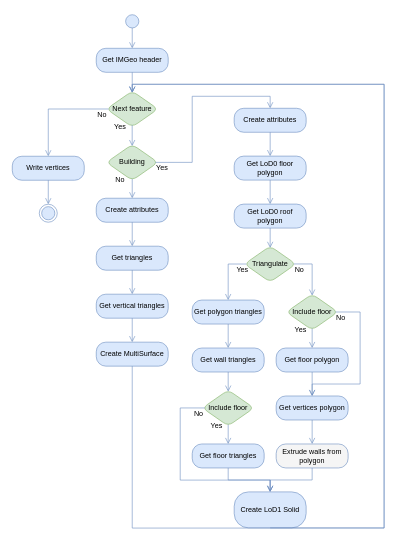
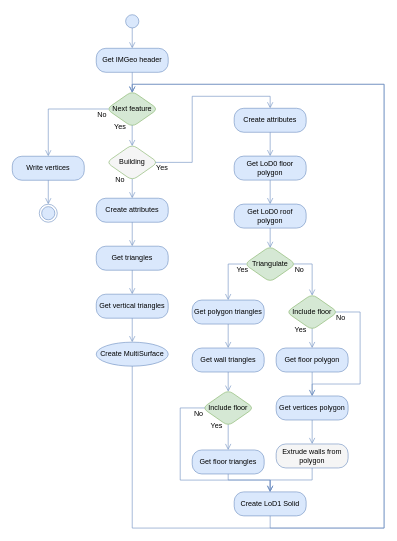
  <mxCell id="0" />
  <mxCell id="1" parent="0" />
  <mxCell id="2" value="Next feature" style="rhombus;whiteSpace=wrap;html=1;fillColor=#d5e8d4;strokeColor=#82b366;rounded=1;shadow=0;strokeWidth=1;perimeterSpacing=0;" vertex="1" parent="1"><mxGeometry x="177" y="151.25" width="86" height="60" as="geometry" /></mxCell>
  <mxCell id="3" value="No" style="text;html=1;strokeColor=none;fillColor=none;align=center;verticalAlign=middle;whiteSpace=wrap;rounded=0;" vertex="1" parent="1"><mxGeometry x="149.71" y="181.25" width="40" height="20" as="geometry" /></mxCell>
  <mxCell id="4" value="Yes" style="text;html=1;strokeColor=none;fillColor=none;align=center;verticalAlign=middle;whiteSpace=wrap;rounded=0;" vertex="1" parent="1"><mxGeometry x="179.52" y="201.25" width="40" height="20" as="geometry" /></mxCell>
  <mxCell id="5" value="Create attributes" style="rounded=1;whiteSpace=wrap;html=1;arcSize=40;fillColor=#dae8fc;strokeColor=#6c8ebf;shadow=0;" vertex="1" parent="1"><mxGeometry x="160" y="330" width="120" height="40" as="geometry" /></mxCell>
  <mxCell id="6" value="" style="edgeStyle=orthogonalEdgeStyle;html=1;verticalAlign=bottom;endArrow=open;endSize=8;strokeColor=#6c8ebf;fillColor=#dae8fc;shadow=0;rounded=0;entryX=0.5;entryY=0;entryDx=0;entryDy=0;exitX=0.5;exitY=1;exitDx=0;exitDy=0;" edge="1" parent="1" source="5" target="32"><mxGeometry relative="1" as="geometry"><mxPoint x="214.65" y="407" as="targetPoint" /><mxPoint x="214.65" y="367" as="sourcePoint" /><Array as="points" /></mxGeometry></mxCell>
  <mxCell id="7" value="" style="edgeStyle=orthogonalEdgeStyle;html=1;verticalAlign=bottom;endArrow=open;endSize=8;strokeColor=#6c8ebf;fillColor=#dae8fc;shadow=0;rounded=0;entryX=0.5;entryY=0;entryDx=0;entryDy=0;exitX=0.5;exitY=0.954;exitDx=0;exitDy=0;exitPerimeter=0;" edge="1" parent="1" source="13" target="5"><mxGeometry relative="1" as="geometry"><mxPoint x="214.65" y="327.23" as="targetPoint" /><mxPoint x="224.65" y="296.23" as="sourcePoint" /><Array as="points" /></mxGeometry></mxCell>
  <mxCell id="8" value="" style="edgeStyle=orthogonalEdgeStyle;html=1;verticalAlign=bottom;endArrow=open;endSize=8;strokeColor=#6c8ebf;fillColor=#dae8fc;shadow=0;exitX=0.5;exitY=0.861;exitDx=0;exitDy=0;rounded=0;exitPerimeter=0;entryX=0.5;entryY=0;entryDx=0;entryDy=0;" edge="1" parent="1" source="40" target="9"><mxGeometry relative="1" as="geometry"><mxPoint x="214.857" y="82.491" as="targetPoint" /><mxPoint x="220" y="47.6" as="sourcePoint" /></mxGeometry></mxCell>
  <mxCell id="9" value="Get IMGeo header" style="rounded=1;whiteSpace=wrap;html=1;arcSize=40;fillColor=#dae8fc;strokeColor=#6c8ebf;shadow=0;" vertex="1" parent="1"><mxGeometry x="160" y="80" width="120" height="40" as="geometry" /></mxCell>
  <mxCell id="10" value="" style="edgeStyle=orthogonalEdgeStyle;html=1;verticalAlign=bottom;endArrow=open;endSize=8;strokeColor=#6c8ebf;fillColor=#dae8fc;shadow=0;rounded=0;exitX=0.5;exitY=1;exitDx=0;exitDy=0;entryX=0.5;entryY=0.049;entryDx=0;entryDy=0;entryPerimeter=0;" edge="1" parent="1" source="9" target="2"><mxGeometry relative="1" as="geometry"><mxPoint x="214.65" y="154.02" as="targetPoint" /><mxPoint x="214.65" y="91.5" as="sourcePoint" /><Array as="points" /></mxGeometry></mxCell>
  <mxCell id="11" value="" style="edgeStyle=orthogonalEdgeStyle;html=1;verticalAlign=bottom;endArrow=open;endSize=8;strokeColor=#6c8ebf;fillColor=#dae8fc;shadow=0;rounded=0;exitX=0.042;exitY=0.499;exitDx=0;exitDy=0;exitPerimeter=0;entryX=0.5;entryY=0;entryDx=0;entryDy=0;" edge="1" parent="1" source="2" target="12"><mxGeometry relative="1" as="geometry"><mxPoint x="224.65" y="761.25" as="targetPoint" /><mxPoint x="254.038" y="262.25" as="sourcePoint" /><Array as="points"><mxPoint x="80" y="181" /></Array></mxGeometry></mxCell>
  <mxCell id="12" value="Write vertices" style="rounded=1;whiteSpace=wrap;html=1;arcSize=40;fillColor=#dae8fc;strokeColor=#6c8ebf;shadow=0;" vertex="1" parent="1"><mxGeometry x="20" y="260" width="120" height="40" as="geometry" /></mxCell>
- <mxCell id="13" value="Building" style="rhombus;whiteSpace=wrap;html=1;fillColor=#d5e8d4;strokeColor=#82b366;rounded=1;shadow=0;strokeWidth=1;perimeterSpacing=0;" vertex="1" parent="1"><mxGeometry x="177" y="240.23" width="86" height="60" as="geometry" /></mxCell>
+ <mxCell id="13" value="Building" style="rhombus;whiteSpace=wrap;html=1;fillColor=#f5f5f5;strokeColor=#82b366;rounded=1;shadow=0;strokeWidth=1;perimeterSpacing=0;" vertex="1" parent="1"><mxGeometry x="177" y="240.23" width="86" height="60" as="geometry" /></mxCell>
  <mxCell id="14" value="No" style="text;html=1;strokeColor=none;fillColor=none;align=center;verticalAlign=middle;whiteSpace=wrap;rounded=0;" vertex="1" parent="1"><mxGeometry x="179.67" y="289.23" width="40" height="20" as="geometry" /></mxCell>
  <mxCell id="15" value="Yes" style="text;html=1;strokeColor=none;fillColor=none;align=center;verticalAlign=middle;whiteSpace=wrap;rounded=0;" vertex="1" parent="1"><mxGeometry x="249.65" y="270.23" width="40" height="20" as="geometry" /></mxCell>
  <mxCell id="16" value="" style="edgeStyle=orthogonalEdgeStyle;html=1;verticalAlign=bottom;endArrow=open;endSize=8;strokeColor=#6c8ebf;fillColor=#dae8fc;shadow=0;rounded=0;entryX=0.5;entryY=0;entryDx=0;entryDy=0;exitX=0.5;exitY=0.952;exitDx=0;exitDy=0;exitPerimeter=0;" edge="1" parent="1" source="17" target="20"><mxGeometry relative="1" as="geometry"><mxPoint x="384.71" y="910.77" as="targetPoint" /><mxPoint x="384.796" y="799.55" as="sourcePoint" /><Array as="points" /></mxGeometry></mxCell>
  <mxCell id="17" value="Include floor" style="rhombus;whiteSpace=wrap;html=1;fillColor=#d5e8d4;strokeColor=#82b366;rounded=1;shadow=0;strokeWidth=1;perimeterSpacing=0;" vertex="1" parent="1"><mxGeometry x="337" y="649.77" width="86" height="60" as="geometry" /></mxCell>
  <mxCell id="18" value="No" style="text;html=1;strokeColor=none;fillColor=none;align=center;verticalAlign=middle;whiteSpace=wrap;rounded=0;" vertex="1" parent="1"><mxGeometry x="311" y="679.77" width="40" height="20" as="geometry" /></mxCell>
  <mxCell id="19" value="Yes" style="text;html=1;strokeColor=none;fillColor=none;align=center;verticalAlign=middle;whiteSpace=wrap;rounded=0;" vertex="1" parent="1"><mxGeometry x="340.71" y="699.77" width="40" height="20" as="geometry" /></mxCell>
- <mxCell id="20" value="Get floor triangles" style="rounded=1;whiteSpace=wrap;html=1;arcSize=40;fillColor=#dae8fc;strokeColor=#6c8ebf;shadow=0;" vertex="1" parent="1"><mxGeometry x="320" y="739.77" width="120" height="40" as="geometry" /></mxCell>
+ <mxCell id="20" value="Get floor triangles" style="rounded=1;whiteSpace=wrap;html=1;arcSize=40;fillColor=#dae8fc;strokeColor=#6c8ebf;shadow=0;" vertex="1" parent="1"><mxGeometry x="320" y="749.77" width="120" height="40" as="geometry" /></mxCell>
  <mxCell id="21" value="" style="edgeStyle=orthogonalEdgeStyle;html=1;verticalAlign=bottom;endArrow=open;endSize=8;strokeColor=#6c8ebf;fillColor=#dae8fc;shadow=0;rounded=0;exitX=0.5;exitY=1;exitDx=0;exitDy=0;entryX=0.5;entryY=0;entryDx=0;entryDy=0;" edge="1" parent="1" source="20" target="27"><mxGeometry relative="1" as="geometry"><mxPoint x="294.71" y="89.77" as="targetPoint" /><mxPoint x="384.71" y="549.77" as="sourcePoint" /><Array as="points"><mxPoint x="380" y="799.77" /><mxPoint x="450" y="799.77" /></Array></mxGeometry></mxCell>
  <mxCell id="22" value="" style="edgeStyle=orthogonalEdgeStyle;html=1;verticalAlign=bottom;endArrow=open;endSize=8;strokeColor=#6c8ebf;fillColor=#dae8fc;shadow=0;rounded=0;exitX=0.95;exitY=0.5;exitDx=0;exitDy=0;exitPerimeter=0;entryX=0.5;entryY=0;entryDx=0;entryDy=0;" edge="1" parent="1" source="13" target="30"><mxGeometry relative="1" as="geometry"><mxPoint x="374.71" y="240" as="targetPoint" /><mxPoint x="274.65" y="370.25" as="sourcePoint" /><Array as="points"><mxPoint x="320" y="270" /><mxPoint x="320" y="160" /><mxPoint x="450" y="160" /></Array></mxGeometry></mxCell>
  <mxCell id="23" value="Get polygon triangles" style="rounded=1;whiteSpace=wrap;html=1;arcSize=40;fillColor=#dae8fc;strokeColor=#6c8ebf;shadow=0;" vertex="1" parent="1"><mxGeometry x="320" y="499.77" width="120" height="40" as="geometry" /></mxCell>
  <mxCell id="24" value="" style="edgeStyle=orthogonalEdgeStyle;html=1;verticalAlign=bottom;endArrow=open;endSize=8;strokeColor=#6c8ebf;fillColor=#dae8fc;shadow=0;rounded=0;entryX=0.5;entryY=0;entryDx=0;entryDy=0;exitX=0.5;exitY=1;exitDx=0;exitDy=0;" edge="1" parent="1" source="23" target="25"><mxGeometry relative="1" as="geometry"><mxPoint x="384.71" y="579.77" as="targetPoint" /><mxPoint x="384.71" y="539.77" as="sourcePoint" /><Array as="points" /></mxGeometry></mxCell>
  <mxCell id="25" value="Get wall triangles" style="rounded=1;whiteSpace=wrap;html=1;arcSize=40;fillColor=#dae8fc;strokeColor=#6c8ebf;shadow=0;" vertex="1" parent="1"><mxGeometry x="320" y="579.77" width="120" height="40" as="geometry" /></mxCell>
  <mxCell id="26" value="" style="edgeStyle=orthogonalEdgeStyle;html=1;verticalAlign=bottom;endArrow=open;endSize=8;strokeColor=#6c8ebf;fillColor=#dae8fc;shadow=0;rounded=0;entryX=0.501;entryY=0.045;entryDx=0;entryDy=0;exitX=0.5;exitY=1;exitDx=0;exitDy=0;entryPerimeter=0;" edge="1" parent="1" source="25" target="17"><mxGeometry relative="1" as="geometry"><mxPoint x="380" y="662.77" as="targetPoint" /><mxPoint x="384.71" y="619.77" as="sourcePoint" /><Array as="points" /></mxGeometry></mxCell>
- <mxCell id="27" value="Create LoD1 Solid" style="rounded=1;whiteSpace=wrap;html=1;arcSize=40;fillColor=#dae8fc;strokeColor=#6c8ebf;shadow=0;" vertex="1" parent="1"><mxGeometry x="390" y="819.67" width="120" height="60" as="geometry" /></mxCell>
+ <mxCell id="27" value="Create LoD1 Solid" style="rounded=1;whiteSpace=wrap;html=1;arcSize=40;fillColor=#dae8fc;strokeColor=#6c8ebf;shadow=0;" vertex="1" parent="1"><mxGeometry x="390" y="819.67" width="120" height="40" as="geometry" /></mxCell>
  <mxCell id="28" value="" style="edgeStyle=orthogonalEdgeStyle;html=1;verticalAlign=bottom;endArrow=open;endSize=8;strokeColor=#6c8ebf;fillColor=#dae8fc;shadow=0;rounded=0;exitX=0.5;exitY=1;exitDx=0;exitDy=0;entryX=0.5;entryY=0.046;entryDx=0;entryDy=0;entryPerimeter=0;" edge="1" parent="1" source="27" target="2"><mxGeometry relative="1" as="geometry"><mxPoint x="260" y="150" as="targetPoint" /><mxPoint x="374.71" y="856.75" as="sourcePoint" /><Array as="points"><mxPoint x="450" y="880" /><mxPoint x="640" y="880" /><mxPoint x="640" y="140" /><mxPoint x="220" y="140" /></Array></mxGeometry></mxCell>
  <mxCell id="29" value="" style="edgeStyle=orthogonalEdgeStyle;html=1;verticalAlign=bottom;endArrow=open;endSize=8;strokeColor=#6c8ebf;fillColor=#dae8fc;shadow=0;rounded=0;entryX=0.499;entryY=0.046;entryDx=0;entryDy=0;exitX=0.499;exitY=0.951;exitDx=0;exitDy=0;exitPerimeter=0;entryPerimeter=0;" edge="1" parent="1" source="2" target="13"><mxGeometry relative="1" as="geometry"><mxPoint x="-120.41" y="451.5" as="targetPoint" /><mxPoint x="224.65" y="211.25" as="sourcePoint" /></mxGeometry></mxCell>
  <mxCell id="30" value="Create attributes" style="rounded=1;whiteSpace=wrap;html=1;arcSize=40;fillColor=#dae8fc;strokeColor=#6c8ebf;shadow=0;" vertex="1" parent="1"><mxGeometry x="390" y="180" width="120" height="40" as="geometry" /></mxCell>
  <mxCell id="31" value="" style="edgeStyle=orthogonalEdgeStyle;html=1;verticalAlign=bottom;endArrow=open;endSize=8;strokeColor=#6c8ebf;fillColor=#dae8fc;shadow=0;exitX=0.5;exitY=1;exitDx=0;exitDy=0;rounded=0;entryX=0.5;entryY=0;entryDx=0;entryDy=0;" edge="1" parent="1" source="30" target="42"><mxGeometry relative="1" as="geometry"><mxPoint x="454.71" y="256.77" as="targetPoint" /><mxPoint x="584.71" y="174.72" as="sourcePoint" /></mxGeometry></mxCell>
  <mxCell id="32" value="Get triangles" style="rounded=1;whiteSpace=wrap;html=1;arcSize=40;fillColor=#dae8fc;strokeColor=#6c8ebf;shadow=0;" vertex="1" parent="1"><mxGeometry x="160" y="410" width="120" height="40" as="geometry" /></mxCell>
  <mxCell id="33" value="" style="edgeStyle=orthogonalEdgeStyle;html=1;verticalAlign=bottom;endArrow=open;endSize=8;strokeColor=#6c8ebf;fillColor=#dae8fc;shadow=0;rounded=0;entryX=0.5;entryY=0;entryDx=0;entryDy=0;exitX=0.5;exitY=1;exitDx=0;exitDy=0;" edge="1" source="32" parent="1" target="34"><mxGeometry relative="1" as="geometry"><mxPoint x="214.65" y="487" as="targetPoint" /><mxPoint x="214.65" y="447" as="sourcePoint" /><Array as="points" /></mxGeometry></mxCell>
  <mxCell id="34" value="Get vertical triangles" style="rounded=1;whiteSpace=wrap;html=1;arcSize=40;fillColor=#dae8fc;strokeColor=#6c8ebf;shadow=0;" vertex="1" parent="1"><mxGeometry x="160" y="490" width="120" height="40" as="geometry" /></mxCell>
  <mxCell id="35" value="" style="edgeStyle=orthogonalEdgeStyle;html=1;verticalAlign=bottom;endArrow=open;endSize=8;strokeColor=#6c8ebf;fillColor=#dae8fc;shadow=0;rounded=0;entryX=0.5;entryY=0;entryDx=0;entryDy=0;exitX=0.5;exitY=1;exitDx=0;exitDy=0;" edge="1" source="34" parent="1" target="36"><mxGeometry relative="1" as="geometry"><mxPoint x="214.65" y="566.75" as="targetPoint" /><mxPoint x="214.65" y="526.75" as="sourcePoint" /><Array as="points" /></mxGeometry></mxCell>
- <mxCell id="36" value="Create MultiSurface" style="rounded=1;whiteSpace=wrap;html=1;arcSize=40;fillColor=#dae8fc;strokeColor=#6c8ebf;shadow=0;" vertex="1" parent="1"><mxGeometry x="160" y="570" width="120" height="40" as="geometry" /></mxCell>
+ <mxCell id="36" value="Create MultiSurface" style="ellipse;whiteSpace=wrap;html=1;arcSize=40;fillColor=#dae8fc;strokeColor=#6c8ebf;shadow=0;" vertex="1" parent="1"><mxGeometry x="160" y="570" width="120" height="40" as="geometry" /></mxCell>
  <mxCell id="37" value="" style="edgeStyle=orthogonalEdgeStyle;html=1;verticalAlign=bottom;endArrow=open;endSize=8;strokeColor=#6c8ebf;fillColor=#dae8fc;shadow=0;rounded=0;exitX=0.5;exitY=1;exitDx=0;exitDy=0;entryX=0.501;entryY=0.044;entryDx=0;entryDy=0;entryPerimeter=0;" edge="1" source="36" parent="1" target="2"><mxGeometry relative="1" as="geometry"><mxPoint x="534.71" y="190" as="targetPoint" /><mxPoint x="214.65" y="607" as="sourcePoint" /><Array as="points"><mxPoint x="220" y="880" /><mxPoint x="640" y="880" /><mxPoint x="640" y="140" /><mxPoint x="220" y="140" /></Array></mxGeometry></mxCell>
  <mxCell id="38" value="" style="ellipse;html=1;shape=endState;fillColor=#dae8fc;strokeColor=#6c8ebf;rounded=1;shadow=0;" vertex="1" parent="1"><mxGeometry x="65" y="340" width="30" height="30" as="geometry" /></mxCell>
  <mxCell id="39" value="" style="edgeStyle=orthogonalEdgeStyle;html=1;verticalAlign=bottom;endArrow=open;endSize=8;strokeColor=#6c8ebf;fillColor=#dae8fc;shadow=0;rounded=0;entryX=0.5;entryY=0;entryDx=0;entryDy=0;exitX=0.5;exitY=1;exitDx=0;exitDy=0;" edge="1" parent="1" source="12" target="38"><mxGeometry relative="1" as="geometry"><mxPoint x="80" y="328.88" as="targetPoint" /><mxPoint x="80" y="300" as="sourcePoint" /><Array as="points" /></mxGeometry></mxCell>
  <mxCell id="40" value="" style="ellipse;html=1;shape=startState;fillColor=#dae8fc;strokeColor=#6c8ebf;shadow=0;" vertex="1" parent="1"><mxGeometry x="205" y="20" width="30" height="30" as="geometry" /></mxCell>
  <mxCell id="41" value="" style="edgeStyle=orthogonalEdgeStyle;html=1;verticalAlign=bottom;endArrow=open;endSize=8;strokeColor=#6c8ebf;fillColor=#dae8fc;shadow=0;rounded=0;entryX=0.5;entryY=0;entryDx=0;entryDy=0;exitX=0.049;exitY=0.499;exitDx=0;exitDy=0;exitPerimeter=0;" edge="1" parent="1" source="17" target="27"><mxGeometry relative="1" as="geometry"><mxPoint x="230.086" y="163.89" as="targetPoint" /><mxPoint x="420" y="570" as="sourcePoint" /><Array as="points"><mxPoint x="300" y="680" /><mxPoint x="300" y="800" /><mxPoint x="450" y="800" /></Array></mxGeometry></mxCell>
  <mxCell id="42" value="Get LoD0 floor polygon" style="rounded=1;whiteSpace=wrap;html=1;arcSize=40;fillColor=#dae8fc;strokeColor=#6c8ebf;shadow=0;" vertex="1" parent="1"><mxGeometry x="390" y="259.77" width="120" height="40" as="geometry" /></mxCell>
  <mxCell id="43" value="" style="edgeStyle=orthogonalEdgeStyle;html=1;verticalAlign=bottom;endArrow=open;endSize=8;strokeColor=#6c8ebf;fillColor=#dae8fc;shadow=0;rounded=0;entryX=0.5;entryY=0;entryDx=0;entryDy=0;exitX=0.5;exitY=1;exitDx=0;exitDy=0;" edge="1" parent="1" source="42" target="44"><mxGeometry relative="1" as="geometry"><mxPoint x="450" y="339.77" as="targetPoint" /><mxPoint x="444.65" y="296.77" as="sourcePoint" /><Array as="points" /></mxGeometry></mxCell>
  <mxCell id="44" value="Get LoD0 roof polygon" style="rounded=1;whiteSpace=wrap;html=1;arcSize=40;fillColor=#dae8fc;strokeColor=#6c8ebf;shadow=0;" vertex="1" parent="1"><mxGeometry x="390" y="339.77" width="120" height="40" as="geometry" /></mxCell>
  <mxCell id="45" value="" style="edgeStyle=orthogonalEdgeStyle;html=1;verticalAlign=bottom;endArrow=open;endSize=8;strokeColor=#6c8ebf;fillColor=#dae8fc;shadow=0;rounded=0;exitX=0.5;exitY=1;exitDx=0;exitDy=0;entryX=0.5;entryY=0.05;entryDx=0;entryDy=0;entryPerimeter=0;" edge="1" parent="1" source="44" target="46"><mxGeometry relative="1" as="geometry"><mxPoint x="450" y="419.77" as="targetPoint" /><mxPoint x="444.65" y="376.77" as="sourcePoint" /><Array as="points" /></mxGeometry></mxCell>
  <mxCell id="46" value="Triangulate" style="rhombus;whiteSpace=wrap;html=1;fillColor=#d5e8d4;strokeColor=#82b366;rounded=1;shadow=0;strokeWidth=1;perimeterSpacing=0;" vertex="1" parent="1"><mxGeometry x="407" y="409.77" width="86" height="60" as="geometry" /></mxCell>
  <mxCell id="47" value="No" style="text;html=1;strokeColor=none;fillColor=none;align=center;verticalAlign=middle;whiteSpace=wrap;rounded=0;" vertex="1" parent="1"><mxGeometry x="479" y="439.77" width="40" height="20" as="geometry" /></mxCell>
  <mxCell id="48" value="Yes" style="text;html=1;strokeColor=none;fillColor=none;align=center;verticalAlign=middle;whiteSpace=wrap;rounded=0;" vertex="1" parent="1"><mxGeometry x="384" y="439.77" width="40" height="20" as="geometry" /></mxCell>
  <mxCell id="49" value="" style="edgeStyle=orthogonalEdgeStyle;html=1;verticalAlign=bottom;endArrow=open;endSize=8;strokeColor=#6c8ebf;fillColor=#dae8fc;shadow=0;rounded=0;exitX=0.039;exitY=0.499;exitDx=0;exitDy=0;entryX=0.5;entryY=0;entryDx=0;entryDy=0;exitPerimeter=0;" edge="1" parent="1" source="46" target="23"><mxGeometry relative="1" as="geometry"><mxPoint x="379.94" y="502.66" as="targetPoint" /><mxPoint x="379.94" y="469.66" as="sourcePoint" /><Array as="points"><mxPoint x="380" y="439.77" /></Array></mxGeometry></mxCell>
  <mxCell id="50" value="" style="edgeStyle=orthogonalEdgeStyle;html=1;verticalAlign=bottom;endArrow=open;endSize=8;strokeColor=#6c8ebf;fillColor=#dae8fc;shadow=0;rounded=0;entryX=0.5;entryY=0.043;entryDx=0;entryDy=0;exitX=0.958;exitY=0.497;exitDx=0;exitDy=0;exitPerimeter=0;entryPerimeter=0;" edge="1" parent="1" source="46" target="52"><mxGeometry relative="1" as="geometry"><mxPoint x="520" y="499.77" as="targetPoint" /><mxPoint x="524.71" y="539.77" as="sourcePoint" /><Array as="points"><mxPoint x="520" y="439.77" /></Array></mxGeometry></mxCell>
  <mxCell id="51" value="" style="edgeStyle=orthogonalEdgeStyle;html=1;verticalAlign=bottom;endArrow=open;endSize=8;strokeColor=#6c8ebf;fillColor=#dae8fc;shadow=0;rounded=0;entryX=0.5;entryY=0;entryDx=0;entryDy=0;exitX=0.5;exitY=0.952;exitDx=0;exitDy=0;exitPerimeter=0;" edge="1" parent="1" source="52"><mxGeometry relative="1" as="geometry"><mxPoint x="520" y="579.77" as="targetPoint" /><mxPoint x="524.796" y="639.55" as="sourcePoint" /><Array as="points" /></mxGeometry></mxCell>
  <mxCell id="52" value="Include floor" style="rhombus;whiteSpace=wrap;html=1;fillColor=#d5e8d4;strokeColor=#82b366;rounded=1;shadow=0;strokeWidth=1;perimeterSpacing=0;" vertex="1" parent="1"><mxGeometry x="477" y="489.77" width="86" height="60" as="geometry" /></mxCell>
  <mxCell id="53" value="No" style="text;html=1;strokeColor=none;fillColor=none;align=center;verticalAlign=middle;whiteSpace=wrap;rounded=0;" vertex="1" parent="1"><mxGeometry x="548" y="519.77" width="40" height="20" as="geometry" /></mxCell>
  <mxCell id="54" value="Yes" style="text;html=1;strokeColor=none;fillColor=none;align=center;verticalAlign=middle;whiteSpace=wrap;rounded=0;" vertex="1" parent="1"><mxGeometry x="480.71" y="538.77" width="40" height="20" as="geometry" /></mxCell>
  <mxCell id="55" value="Get floor polygon" style="rounded=1;whiteSpace=wrap;html=1;arcSize=40;fillColor=#dae8fc;strokeColor=#6c8ebf;shadow=0;" vertex="1" parent="1"><mxGeometry x="460" y="579.77" width="120" height="40" as="geometry" /></mxCell>
  <mxCell id="56" value="" style="edgeStyle=orthogonalEdgeStyle;html=1;verticalAlign=bottom;endArrow=open;endSize=8;strokeColor=#6c8ebf;fillColor=#dae8fc;shadow=0;rounded=0;exitX=0.5;exitY=1;exitDx=0;exitDy=0;entryX=0.5;entryY=0;entryDx=0;entryDy=0;" edge="1" parent="1" source="55"><mxGeometry relative="1" as="geometry"><mxPoint x="520" y="659.77" as="targetPoint" /><mxPoint x="524.71" y="389.77" as="sourcePoint" /><Array as="points"><mxPoint x="520" y="649.77" /><mxPoint x="520" y="649.77" /></Array></mxGeometry></mxCell>
  <mxCell id="57" value="Get vertices polygon" style="rounded=1;whiteSpace=wrap;html=1;arcSize=40;fillColor=#dae8fc;strokeColor=#6c8ebf;shadow=0;" vertex="1" parent="1"><mxGeometry x="460" y="659.77" width="120" height="40" as="geometry" /></mxCell>
  <mxCell id="58" value="" style="edgeStyle=orthogonalEdgeStyle;html=1;verticalAlign=bottom;endArrow=open;endSize=8;strokeColor=#6c8ebf;fillColor=#dae8fc;shadow=0;rounded=0;exitX=0.5;exitY=1;exitDx=0;exitDy=0;entryX=0.5;entryY=0;entryDx=0;entryDy=0;" edge="1" parent="1" source="57"><mxGeometry relative="1" as="geometry"><mxPoint x="520" y="739.77" as="targetPoint" /><mxPoint x="524.71" y="469.77" as="sourcePoint" /><Array as="points"><mxPoint x="520" y="729.77" /><mxPoint x="520" y="729.77" /></Array></mxGeometry></mxCell>
  <mxCell id="59" value="Extrude walls from polygon" style="rounded=1;whiteSpace=wrap;html=1;arcSize=40;fillColor=#f5f5f5;strokeColor=#6c8ebf;shadow=0;" vertex="1" parent="1"><mxGeometry x="460" y="739.77" width="120" height="40" as="geometry" /></mxCell>
  <mxCell id="60" value="" style="edgeStyle=orthogonalEdgeStyle;html=1;verticalAlign=bottom;endArrow=open;endSize=8;strokeColor=#6c8ebf;fillColor=#dae8fc;shadow=0;rounded=0;exitX=0.5;exitY=1;exitDx=0;exitDy=0;entryX=0.5;entryY=0;entryDx=0;entryDy=0;" edge="1" parent="1" source="59" target="27"><mxGeometry relative="1" as="geometry"><mxPoint x="520" y="819.77" as="targetPoint" /><mxPoint x="524.71" y="549.77" as="sourcePoint" /><Array as="points"><mxPoint x="520" y="799.77" /><mxPoint x="450" y="799.77" /></Array></mxGeometry></mxCell>
  <mxCell id="61" value="" style="edgeStyle=orthogonalEdgeStyle;html=1;verticalAlign=bottom;endArrow=open;endSize=8;strokeColor=#6c8ebf;fillColor=#dae8fc;shadow=0;rounded=0;entryX=0.5;entryY=0;entryDx=0;entryDy=0;exitX=0.956;exitY=0.499;exitDx=0;exitDy=0;exitPerimeter=0;" edge="1" parent="1" source="52" target="57"><mxGeometry relative="1" as="geometry"><mxPoint x="530" y="589.77" as="targetPoint" /><mxPoint x="530" y="556.89" as="sourcePoint" /><Array as="points"><mxPoint x="600" y="519.77" /><mxPoint x="600" y="639.77" /><mxPoint x="520" y="639.77" /></Array></mxGeometry></mxCell>
